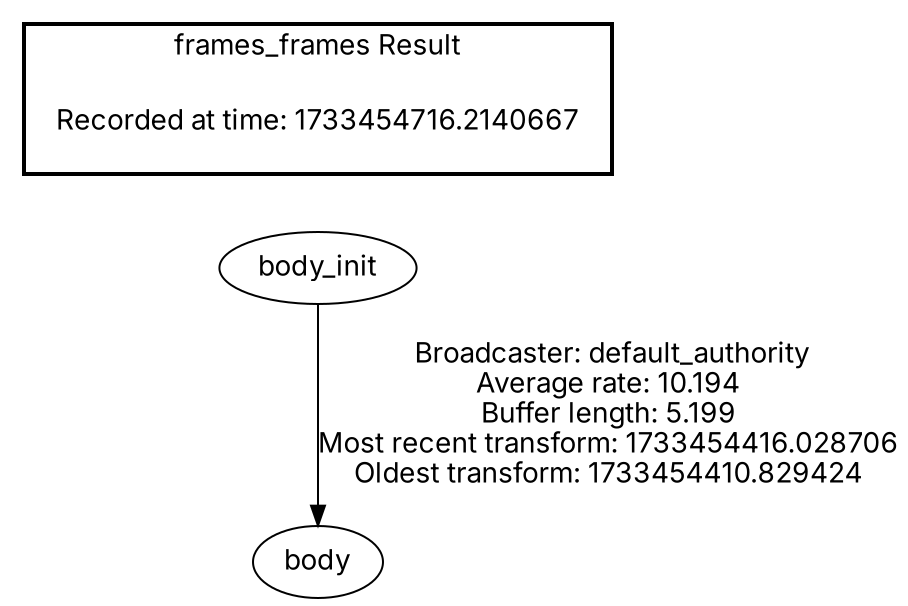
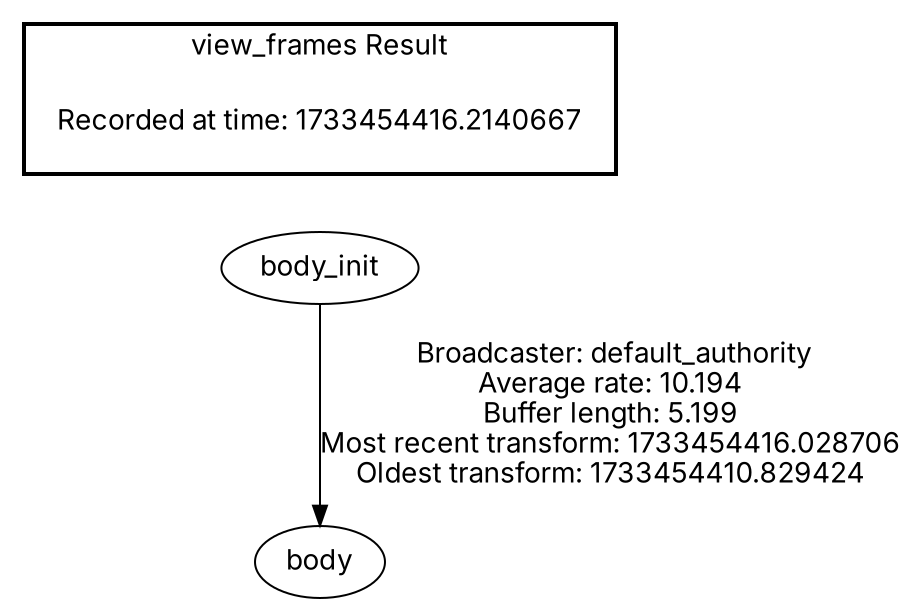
  digraph {
    fontname=Inter
    node [fontname=Inter]
    edge [fontname=Inter]
-   "Recorded at time: 1733454416.2140667" [shape=plaintext label="Recorded at time: 1733454716.2140667"]
+   "Recorded at time: 1733454416.2140667" [shape=plaintext]
    n2 [label=body_init]
    body
    subgraph cluster_1 {
      color=black
-     label="frames_frames Result"
+     label="view_frames Result"
      style=bold
      "Recorded at time: 1733454416.2140667"
    }
    "Recorded at time: 1733454416.2140667" -> n2 [style=invis]
    n2 -> body [label=" Broadcaster: default_authority\nAverage rate: 10.194\nBuffer length: 5.199\nMost recent transform: 1733454416.028706\nOldest transform: 1733454410.829424\n"]
  }
